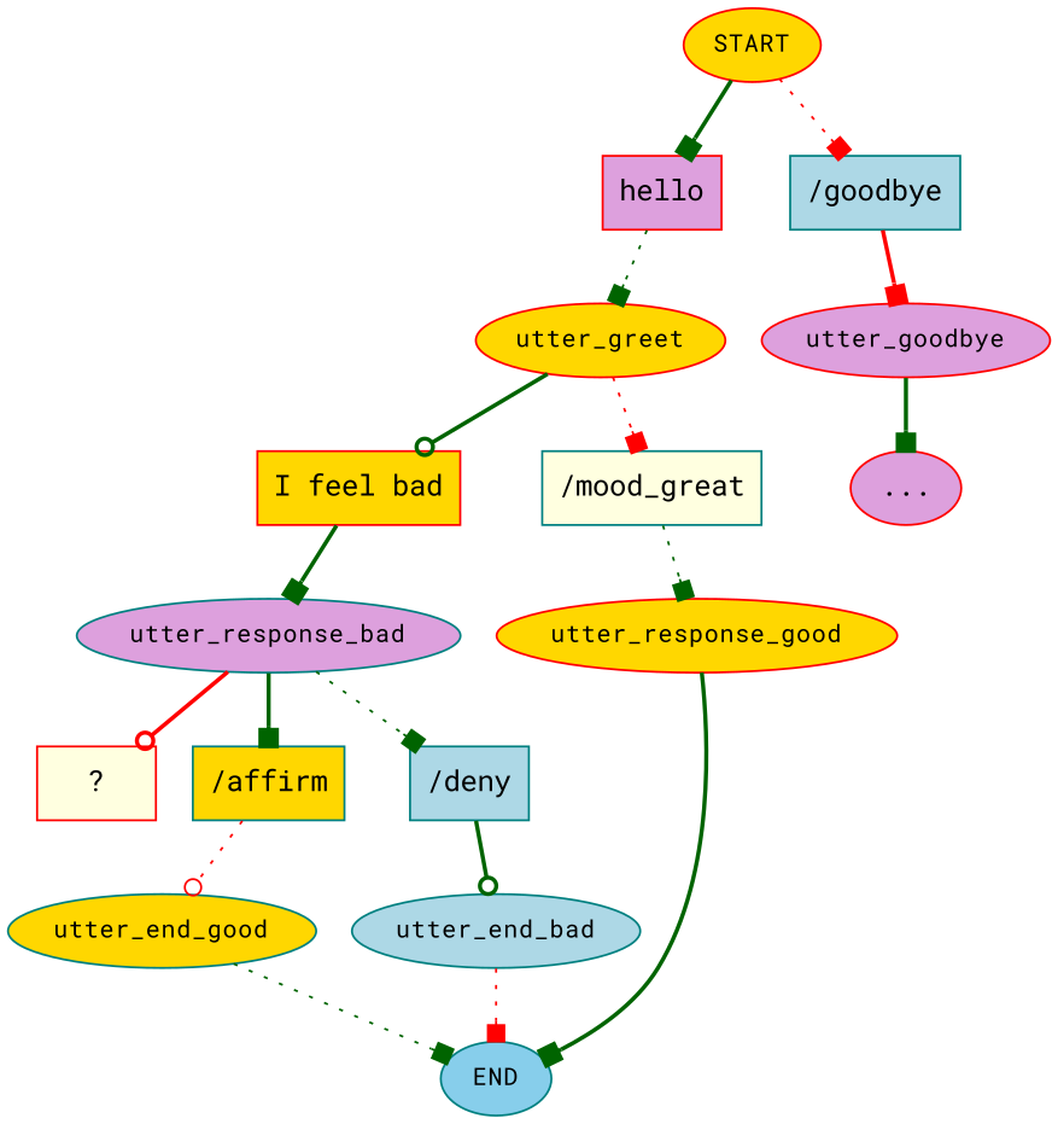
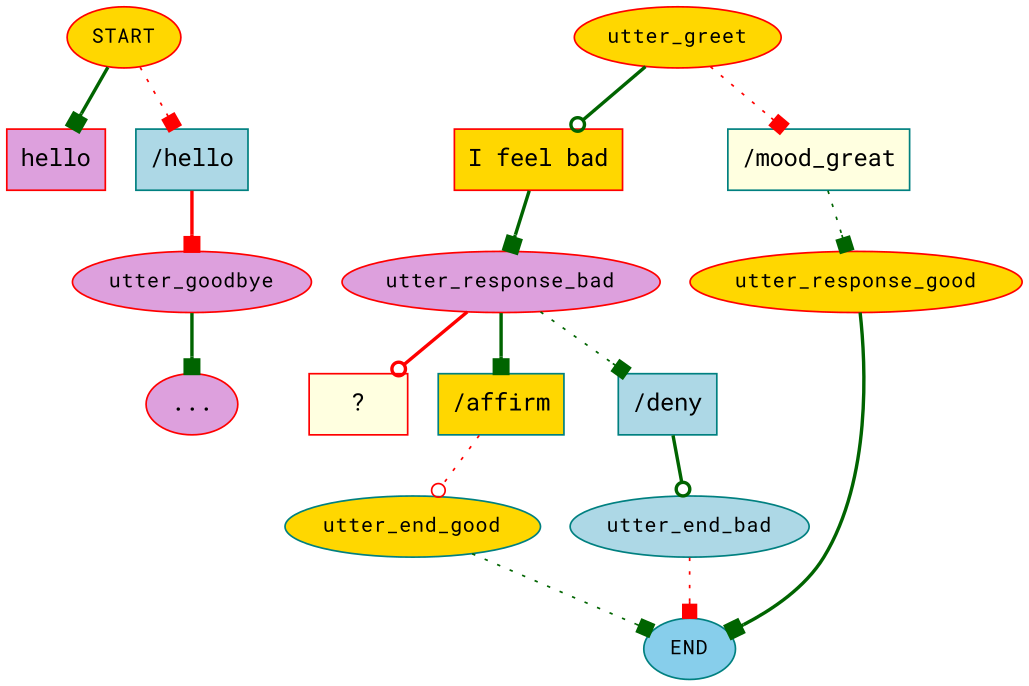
  digraph {
    fontname="Roboto Mono"
    node [color=red fillcolor=gold fontname="Roboto Mono" style=filled]
    edge [arrowhead=box color=darkgreen fontname="Roboto Mono" style=bold]
    n1 [fontsize=12 label=START]
    n2 [fillcolor=plum label=hello shape=rect]
-   n3 [color=teal fillcolor=lightblue label="/goodbye" shape=rect]
+   n3 [color=teal fillcolor=lightblue label="/hello" shape=rect]
    n4 [fontsize=12 label=utter_greet]
    n5 [fillcolor=plum fontsize=12 label=utter_goodbye]
    n6 [color=teal fillcolor=skyblue fontsize=12 label=END]
    n7 [label="I\ feel\ bad" shape=rect]
    n8 [color=teal fillcolor=lightyellow label="/mood_great" shape=rect]
-   n9 [color=teal fillcolor=plum fontsize=12 label=utter_response_bad]
+   n9 [fillcolor=plum fontsize=12 label=utter_response_bad]
    n10 [fontsize=12 label=utter_response_good]
    n11 [fillcolor=lightyellow label="  ?  " shape=rect]
    n12 [color=teal label="/affirm" shape=rect]
    n13 [color=teal fillcolor=lightblue label="/deny" shape=rect]
    n14 [color=teal fontsize=12 label=utter_end_good]
    n15 [color=teal fillcolor=lightblue fontsize=12 label=utter_end_bad]
    n16 [fillcolor=plum label="..."]
    n1 -> n2
    n1 -> n3 [color=red style=dotted]
-   n2 -> n4 [style=dotted]
    n3 -> n5 [color=red]
    n4 -> n7 [arrowhead=odot]
    n4 -> n8 [color=red style=dotted]
    n5 -> n16
    n7 -> n9
    n8 -> n10 [style=dotted]
    n9 -> n11 [arrowhead=odot color=red]
    n9 -> n12
    n9 -> n13 [style=dotted]
    n10 -> n6
    n12 -> n14 [arrowhead=odot color=red style=dotted]
    n13 -> n15 [arrowhead=odot]
    n14 -> n6 [style=dotted]
    n15 -> n6 [color=red style=dotted]
  }
